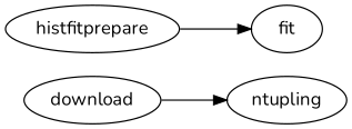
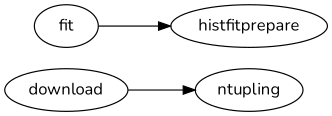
  strict digraph {
    fontname=Nunito
    rankdir=LR
    node [fontname=Nunito]
    edge [fontname=Nunito]
    download [attributes="{u'outDir': u'/workdir/grid_download', u'outList': u'/workdir/files.list', u'dataset': u'{dataset}'}" dependencies="[]" scheduled_nodes="[<Node id: a1784411-a017-11e5-9063-98fe944a88e0 state: SUCCESS>]" scheduler="{u'args': [], u'name': u'schedulers:single_node_from_context', u'kwargs': {u'nodename': u'download_node'}}" spec=download_step_spec]
    ntupling [attributes="{u'include_truth': u'-truth', u'maxsyst': u'1', u'input_type': u'-mc', u'minintuple': u'/workdir/mini.root', u'filter': u'-nomllalpgenfilter', u'blinded': u'-unblind'}" dependencies="[u'download']" scheduled_nodes="[<Node id: a23ccf6b-a017-11e5-88ad-98fe944a88e0 state: SUCCESS>]" scheduler="{u'args': [], u'name': u'schedulers:reduce_from_dep_output', u'kwargs': {u'dependency': u'download', u'to_input': u'filelist', u'nodename': u'ntupling', u'outputkey': u'output'}}" spec=ntup_step_spec]
    histfitprepare [attributes="{u'histfittree_file': u'/workdir/out.root', u'efficiency_file': u'{efficiency_file}', u'xsections_file': u'{xsections_file}', u'modelName': u'{modelName}', u'yield_file': u'/workdir/out.yield'}" dependencies="[u'ntupling']" scheduled_nodes="[<Node id: a30382d7-a017-11e5-9eff-98fe944a88e0 state: SUCCESS>]" scheduler="{u'args': [], u'name': u'schedulers:reduce_from_dep_output', u'kwargs': {u'dependency': u'ntupling', u'to_input': u'miniroot', u'nodename': u'histfitprepare', u'outputkey': u'output'}}" spec=hftree_step_spec]
    fit [attributes="{u'histfitroot': u'/workdir/out.root', u'fitresults': u'/workdir/fit.tgz'}" dependencies="[u'histfitprepare']" scheduled_nodes="[<Node id: a3ca46e8-a017-11e5-8a0c-98fe944a88e0 state: SUCCESS>]" scheduler="{u'args': [], u'name': u'schedulers:reduce_from_dep_output', u'kwargs': {u'dependency': u'histfitprepare', u'to_input': u'histfitroot', u'nodename': u'fit', u'outputkey': u'output_tree'}}" spec=fit_step_spec]
    download -> ntupling
-   histfitprepare -> fit
+   fit -> histfitprepare
  }
